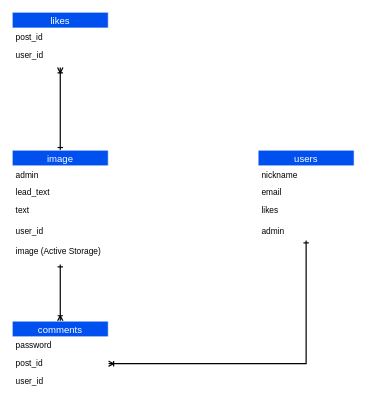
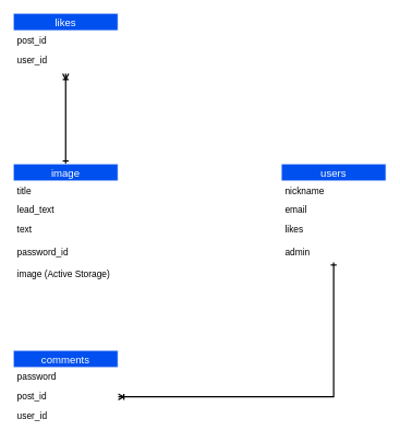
  <mxCell id="0" />
  <mxCell id="1" parent="0" />
- <mxCell id="2" style="edgeStyle=none;rounded=1;orthogonalLoop=1;jettySize=auto;html=1;entryX=0.5;entryY=0;entryDx=0;entryDy=0;fontSize=14;startArrow=ERone;startFill=0;endArrow=ERoneToMany;endFill=0;strokeWidth=2;" parent="1" source="4" target="13" edge="1"><mxGeometry relative="1" as="geometry" /></mxCell>
  <mxCell id="3" style="edgeStyle=none;rounded=0;orthogonalLoop=1;jettySize=auto;html=1;entryX=0.5;entryY=1.059;entryDx=0;entryDy=0;entryPerimeter=0;startArrow=ERone;startFill=0;endArrow=ERoneToMany;endFill=0;strokeWidth=2;" parent="1" source="4" target="19" edge="1"><mxGeometry relative="1" as="geometry" /></mxCell>
  <mxCell id="4" value="image" style="swimlane;fontStyle=0;childLayout=stackLayout;horizontal=1;startSize=26;horizontalStack=0;resizeParent=1;resizeParentMax=0;resizeLast=0;collapsible=1;marginBottom=0;align=center;fontSize=16;fillColor=#0050ef;fontColor=#ffffff;strokeColor=#FFFFFF;" parent="1" vertex="1"><mxGeometry x="20" y="250" width="160" height="190" as="geometry" /></mxCell>
- <mxCell id="5" value="admin" style="text;strokeColor=none;fillColor=none;spacingLeft=4;spacingRight=4;overflow=hidden;rotatable=0;points=[[0,0.5],[1,0.5]];portConstraint=eastwest;fontSize=14;" parent="4" vertex="1"><mxGeometry y="26" width="160" height="30" as="geometry" /></mxCell>
+ <mxCell id="5" value="title" style="text;strokeColor=none;fillColor=none;spacingLeft=4;spacingRight=4;overflow=hidden;rotatable=0;points=[[0,0.5],[1,0.5]];portConstraint=eastwest;fontSize=14;" parent="4" vertex="1"><mxGeometry y="26" width="160" height="30" as="geometry" /></mxCell>
  <mxCell id="6" value="lead_text" style="text;strokeColor=none;fillColor=none;spacingLeft=4;spacingRight=4;overflow=hidden;rotatable=0;points=[[0,0.5],[1,0.5]];portConstraint=eastwest;fontSize=14;" parent="4" vertex="1"><mxGeometry y="56" width="160" height="30" as="geometry" /></mxCell>
- <mxCell id="7" value="text&#10;&#10;user_id &#10;&#10;image (Active Storage)" style="text;strokeColor=none;fillColor=none;spacingLeft=4;spacingRight=4;overflow=hidden;rotatable=0;points=[[0,0.5],[1,0.5]];portConstraint=eastwest;fontSize=14;" parent="4" vertex="1"><mxGeometry y="86" width="160" height="104" as="geometry" /></mxCell>
+ <mxCell id="7" value="text&#10;&#10;password_id &#10;&#10;image (Active Storage)" style="text;strokeColor=none;fillColor=none;spacingLeft=4;spacingRight=4;overflow=hidden;rotatable=0;points=[[0,0.5],[1,0.5]];portConstraint=eastwest;fontSize=14;" parent="4" vertex="1"><mxGeometry y="86" width="160" height="104" as="geometry" /></mxCell>
  <mxCell id="8" style="edgeStyle=orthogonalEdgeStyle;rounded=0;orthogonalLoop=1;jettySize=auto;html=1;entryX=1;entryY=0.5;entryDx=0;entryDy=0;startArrow=ERone;startFill=0;endArrow=ERoneToMany;endFill=0;strokeWidth=2;" parent="1" source="9" target="15" edge="1"><mxGeometry relative="1" as="geometry" /></mxCell>
  <mxCell id="9" value="users" style="swimlane;fontStyle=0;childLayout=stackLayout;horizontal=1;startSize=26;horizontalStack=0;resizeParent=1;resizeParentMax=0;resizeLast=0;collapsible=1;marginBottom=0;align=center;fontSize=16;fillColor=#0050ef;fontColor=#ffffff;strokeColor=#FFFFFF;" parent="1" vertex="1"><mxGeometry x="430" y="250" width="160" height="150" as="geometry" /></mxCell>
  <mxCell id="10" value="nickname" style="text;strokeColor=none;fillColor=none;spacingLeft=4;spacingRight=4;overflow=hidden;rotatable=0;points=[[0,0.5],[1,0.5]];portConstraint=eastwest;fontSize=14;" parent="9" vertex="1"><mxGeometry y="26" width="160" height="30" as="geometry" /></mxCell>
  <mxCell id="11" value="email" style="text;strokeColor=none;fillColor=none;spacingLeft=4;spacingRight=4;overflow=hidden;rotatable=0;points=[[0,0.5],[1,0.5]];portConstraint=eastwest;fontSize=14;" parent="9" vertex="1"><mxGeometry y="56" width="160" height="30" as="geometry" /></mxCell>
  <mxCell id="12" value="likes&#10;&#10;admin" style="text;strokeColor=none;fillColor=none;spacingLeft=4;spacingRight=4;overflow=hidden;rotatable=0;points=[[0,0.5],[1,0.5]];portConstraint=eastwest;fontSize=14;" parent="9" vertex="1"><mxGeometry y="86" width="160" height="64" as="geometry" /></mxCell>
  <mxCell id="13" value="comments" style="swimlane;fontStyle=0;childLayout=stackLayout;horizontal=1;startSize=26;horizontalStack=0;resizeParent=1;resizeParentMax=0;resizeLast=0;collapsible=1;marginBottom=0;align=center;fontSize=16;fillColor=#0050ef;fontColor=#ffffff;strokeColor=#FFFFFF;" parent="1" vertex="1"><mxGeometry x="20" y="535" width="160" height="120" as="geometry" /></mxCell>
  <mxCell id="14" value="password" style="text;strokeColor=none;fillColor=none;spacingLeft=4;spacingRight=4;overflow=hidden;rotatable=0;points=[[0,0.5],[1,0.5]];portConstraint=eastwest;fontSize=14;" parent="13" vertex="1"><mxGeometry y="26" width="160" height="30" as="geometry" /></mxCell>
  <mxCell id="15" value="post_id" style="text;strokeColor=none;fillColor=none;spacingLeft=4;spacingRight=4;overflow=hidden;rotatable=0;points=[[0,0.5],[1,0.5]];portConstraint=eastwest;fontSize=14;" parent="13" vertex="1"><mxGeometry y="56" width="160" height="30" as="geometry" /></mxCell>
  <mxCell id="16" value="user_id" style="text;strokeColor=none;fillColor=none;spacingLeft=4;spacingRight=4;overflow=hidden;rotatable=0;points=[[0,0.5],[1,0.5]];portConstraint=eastwest;fontSize=14;" parent="13" vertex="1"><mxGeometry y="86" width="160" height="34" as="geometry" /></mxCell>
  <mxCell id="17" value="likes" style="swimlane;fontStyle=0;childLayout=stackLayout;horizontal=1;startSize=26;horizontalStack=0;resizeParent=1;resizeParentMax=0;resizeLast=0;collapsible=1;marginBottom=0;align=center;fontSize=16;fillColor=#0050ef;fontColor=#ffffff;strokeColor=#FFFFFF;" parent="1" vertex="1"><mxGeometry x="20" y="20" width="160" height="90" as="geometry" /></mxCell>
  <mxCell id="18" value="post_id" style="text;strokeColor=none;fillColor=none;spacingLeft=4;spacingRight=4;overflow=hidden;rotatable=0;points=[[0,0.5],[1,0.5]];portConstraint=eastwest;fontSize=14;" parent="17" vertex="1"><mxGeometry y="26" width="160" height="30" as="geometry" /></mxCell>
  <mxCell id="19" value="user_id" style="text;strokeColor=none;fillColor=none;spacingLeft=4;spacingRight=4;overflow=hidden;rotatable=0;points=[[0,0.5],[1,0.5]];portConstraint=eastwest;fontSize=14;" parent="17" vertex="1"><mxGeometry y="56" width="160" height="34" as="geometry" /></mxCell>
